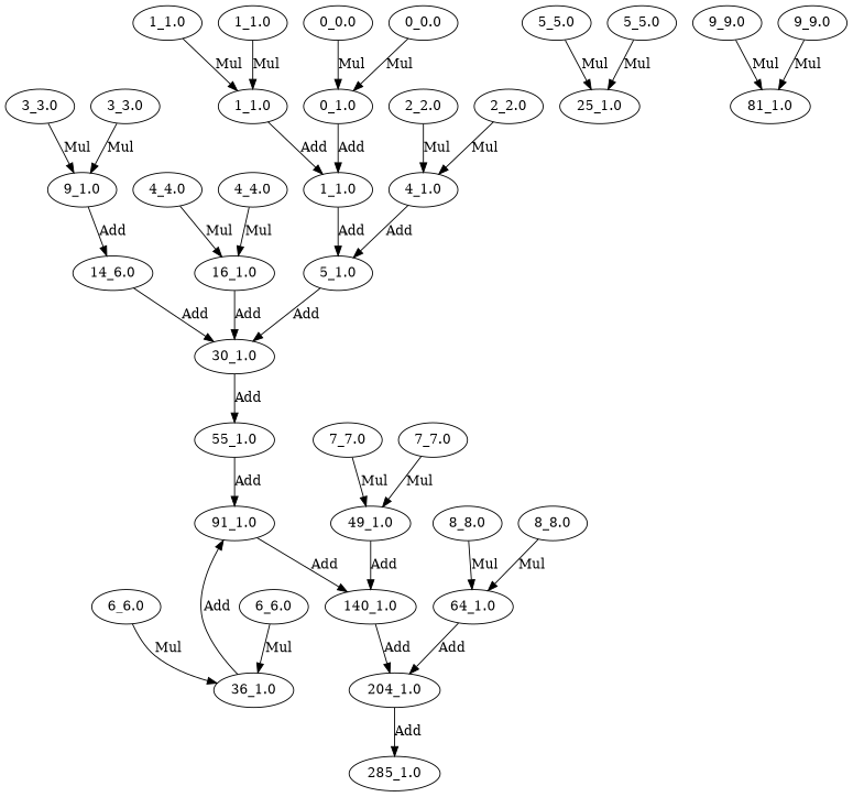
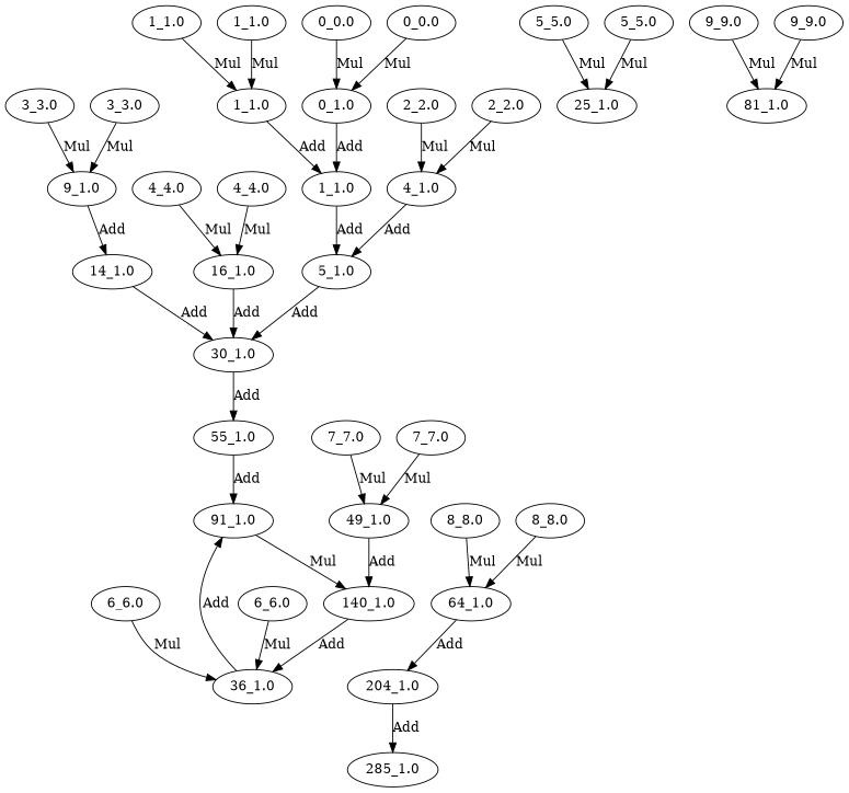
  digraph {
    n1 [label="0_1.0"]
    n2 [label="1_1.0"]
    n3 [label="5_1.0"]
    n4 [label="1_1.0"]
    n5 [label="4_1.0"]
    n6 [label="30_1.0"]
    n7 [label="9_1.0"]
-   n8 [label="14_6.0"]
+   n8 [label="14_1.0"]
    n9 [label="16_1.0"]
    n10 [label="55_1.0"]
    n11 [label="25_1.0"]
    n12 [label="91_1.0"]
    n13 [label="36_1.0"]
    n14 [label="140_1.0"]
    n15 [label="49_1.0"]
    n16 [label="204_1.0"]
    n17 [label="64_1.0"]
    n18 [label="285_1.0"]
    n19 [label="81_1.0"]
    n20 [label="0_0.0"]
    n21 [label="1_1.0"]
    n22 [label="2_2.0"]
    n23 [label="3_3.0"]
    n24 [label="4_4.0"]
    n25 [label="5_5.0"]
    n26 [label="6_6.0"]
    n27 [label="7_7.0"]
    n28 [label="8_8.0"]
    n29 [label="9_9.0"]
    n30 [label="0_0.0"]
    n31 [label="1_1.0"]
    n32 [label="2_2.0"]
    n33 [label="3_3.0"]
    n34 [label="4_4.0"]
    n35 [label="5_5.0"]
    n36 [label="6_6.0"]
    n37 [label="7_7.0"]
    n38 [label="8_8.0"]
    n39 [label="9_9.0"]
    n1 -> n2 [label=Add]
    n2 -> n3 [label=Add]
    n3 -> n6 [label=Add]
    n4 -> n2 [label=Add]
    n5 -> n3 [label=Add]
    n6 -> n10 [label=Add]
    n7 -> n8 [label=Add]
    n8 -> n6 [label=Add]
    n9 -> n6 [label=Add]
    n10 -> n12 [label=Add]
-   n12 -> n14 [label=Add]
+   n12 -> n14 [label=Mul]
    n13 -> n12 [label=Add]
-   n14 -> n16 [label=Add]
+   n14 -> n13 [label=Add]
    n15 -> n14 [label=Add]
    n16 -> n18 [label=Add]
    n17 -> n16 [label=Add]
    n20 -> n1 [label=Mul]
    n21 -> n4 [label=Mul]
    n22 -> n5 [label=Mul]
    n23 -> n7 [label=Mul]
    n24 -> n9 [label=Mul]
    n25 -> n11 [label=Mul]
    n26 -> n13 [label=Mul]
    n27 -> n15 [label=Mul]
    n28 -> n17 [label=Mul]
    n29 -> n19 [label=Mul]
    n30 -> n1 [label=Mul]
    n31 -> n4 [label=Mul]
    n32 -> n5 [label=Mul]
    n33 -> n7 [label=Mul]
    n34 -> n9 [label=Mul]
    n35 -> n11 [label=Mul]
    n36 -> n13 [label=Mul]
    n37 -> n15 [label=Mul]
    n38 -> n17 [label=Mul]
    n39 -> n19 [label=Mul]
  }
